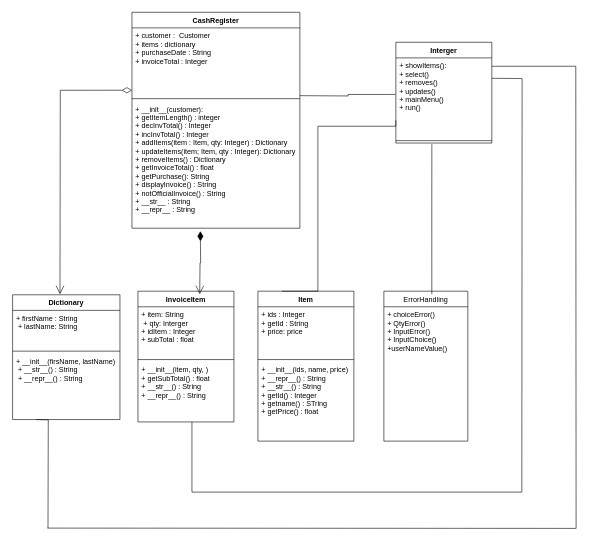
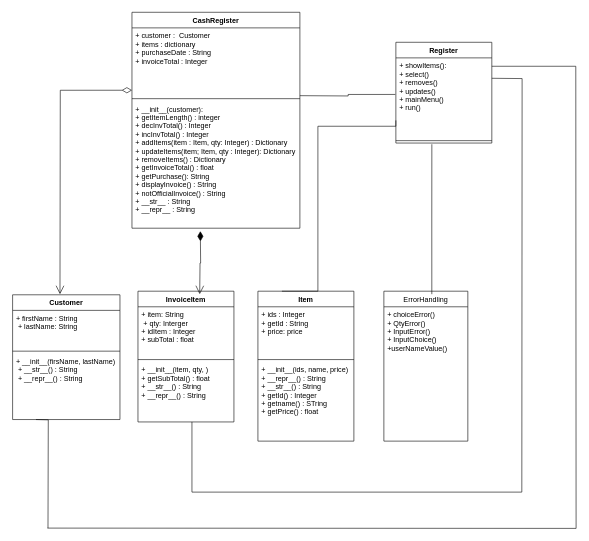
  <mxCell id="0" />
  <mxCell id="1" parent="0" />
  <mxCell id="2" value="InvoiceItem" style="swimlane;fontStyle=1;align=center;verticalAlign=top;childLayout=stackLayout;horizontal=1;startSize=26;horizontalStack=0;resizeParent=1;resizeParentMax=0;resizeLast=0;collapsible=1;marginBottom=0;" vertex="1" parent="1"><mxGeometry x="229" y="485" width="160" height="218" as="geometry" /></mxCell>
  <mxCell id="3" value="+ item: String&#10; + qty: Interger&#10;+ idItem : Integer&#10;+ subTotal : float" style="text;strokeColor=none;fillColor=none;align=left;verticalAlign=top;spacingLeft=4;spacingRight=4;overflow=hidden;rotatable=0;points=[[0,0.5],[1,0.5]];portConstraint=eastwest;" vertex="1" parent="2"><mxGeometry y="26" width="160" height="84" as="geometry" /></mxCell>
  <mxCell id="4" value="" style="line;strokeWidth=1;fillColor=none;align=left;verticalAlign=middle;spacingTop=-1;spacingLeft=3;spacingRight=3;rotatable=0;labelPosition=right;points=[];portConstraint=eastwest;strokeColor=inherit;" vertex="1" parent="2"><mxGeometry y="110" width="160" height="8" as="geometry" /></mxCell>
  <mxCell id="5" value="+ __init__(item, qty, )&#10;+ getSubTotal() : float&#10;+ __str__() : String&#10;+ __repr__() : String" style="text;strokeColor=none;fillColor=none;align=left;verticalAlign=top;spacingLeft=4;spacingRight=4;overflow=hidden;rotatable=0;points=[[0,0.5],[1,0.5]];portConstraint=eastwest;" vertex="1" parent="2"><mxGeometry y="118" width="160" height="100" as="geometry" /></mxCell>
  <mxCell id="6" value="CashRegister" style="swimlane;fontStyle=1;align=center;verticalAlign=top;childLayout=stackLayout;horizontal=1;startSize=26;horizontalStack=0;resizeParent=1;resizeParentMax=0;resizeLast=0;collapsible=1;marginBottom=0;" vertex="1" parent="1"><mxGeometry x="219" y="20" width="280" height="360" as="geometry" /></mxCell>
  <mxCell id="7" value="+ customer :  Customer&#10;+ items : dictionary&#10;+ purchaseDate : String&#10;+ invoiceTotal : Integer" style="text;strokeColor=none;fillColor=none;align=left;verticalAlign=top;spacingLeft=4;spacingRight=4;overflow=hidden;rotatable=0;points=[[0,0.5],[1,0.5]];portConstraint=eastwest;" vertex="1" parent="6"><mxGeometry y="26" width="280" height="114" as="geometry" /></mxCell>
  <mxCell id="8" value="" style="line;strokeWidth=1;fillColor=none;align=left;verticalAlign=middle;spacingTop=-1;spacingLeft=3;spacingRight=3;rotatable=0;labelPosition=right;points=[];portConstraint=eastwest;strokeColor=inherit;" vertex="1" parent="6"><mxGeometry y="140" width="280" height="8" as="geometry" /></mxCell>
  <mxCell id="9" value="+ __init__(customer):&#10;+ getItemLength() : integer&#10;+ decInvTotal() : Integer&#10;+ incInvTotal() : Integer&#10;+ addItems(item : Item, qty: Integer) : Dictionary&#10;+ updateItems(item; Item, qty : Integer): Dictionary&#10;+ removeItems() : Dictionary&#10;+ getInvoiceTotal() : float&#10;+ getPurchase(): String&#10;+ displayInvoice() : String&#10;+ notOfficialInvoice() : String &#10;+ __str__ : String&#10;+ __repr__ : String&#10;" style="text;strokeColor=none;fillColor=none;align=left;verticalAlign=top;spacingLeft=4;spacingRight=4;overflow=hidden;rotatable=0;points=[[0,0.5],[1,0.5]];portConstraint=eastwest;" vertex="1" parent="6"><mxGeometry y="148" width="280" height="212" as="geometry" /></mxCell>
- <mxCell id="10" value="Dictionary" style="swimlane;fontStyle=1;align=center;verticalAlign=top;childLayout=stackLayout;horizontal=1;startSize=26;horizontalStack=0;resizeParent=1;resizeParentMax=0;resizeLast=0;collapsible=1;marginBottom=0;" vertex="1" parent="1"><mxGeometry x="20" y="491" width="179" height="208" as="geometry" /></mxCell>
+ <mxCell id="10" value="Customer" style="swimlane;fontStyle=1;align=center;verticalAlign=top;childLayout=stackLayout;horizontal=1;startSize=26;horizontalStack=0;resizeParent=1;resizeParentMax=0;resizeLast=0;collapsible=1;marginBottom=0;" vertex="1" parent="1"><mxGeometry x="20" y="491" width="179" height="208" as="geometry" /></mxCell>
  <mxCell id="11" value="+ firstName : String&#10; + lastName: String" style="text;strokeColor=none;fillColor=none;align=left;verticalAlign=top;spacingLeft=4;spacingRight=4;overflow=hidden;rotatable=0;points=[[0,0.5],[1,0.5]];portConstraint=eastwest;" vertex="1" parent="10"><mxGeometry y="26" width="179" height="64" as="geometry" /></mxCell>
  <mxCell id="12" value="" style="line;strokeWidth=1;fillColor=none;align=left;verticalAlign=middle;spacingTop=-1;spacingLeft=3;spacingRight=3;rotatable=0;labelPosition=right;points=[];portConstraint=eastwest;strokeColor=inherit;" vertex="1" parent="10"><mxGeometry y="90" width="179" height="8" as="geometry" /></mxCell>
  <mxCell id="13" value="+ __init__(firsName, lastName)&#10; + __str__() : String&#10; + __repr__() : String" style="text;strokeColor=none;fillColor=none;align=left;verticalAlign=top;spacingLeft=4;spacingRight=4;overflow=hidden;rotatable=0;points=[[0,0.5],[1,0.5]];portConstraint=eastwest;" vertex="1" parent="10"><mxGeometry y="98" width="179" height="110" as="geometry" /></mxCell>
  <mxCell id="14" value="" style="endArrow=open;html=1;endSize=12;startArrow=diamondThin;startSize=14;startFill=1;edgeStyle=orthogonalEdgeStyle;align=left;verticalAlign=bottom;rounded=0;entryX=0.581;entryY=0;entryDx=0;entryDy=0;entryPerimeter=0;exitX=0.4;exitY=1;exitDx=0;exitDy=0;exitPerimeter=0;" edge="1" parent="1"><mxGeometry x="-1" y="3" relative="1" as="geometry"><mxPoint x="333" y="385" as="sourcePoint" /><mxPoint x="331.96" y="490" as="targetPoint" /></mxGeometry></mxCell>
  <mxCell id="15" value="Item" style="swimlane;fontStyle=1;align=center;verticalAlign=top;childLayout=stackLayout;horizontal=1;startSize=26;horizontalStack=0;resizeParent=1;resizeParentMax=0;resizeLast=0;collapsible=1;marginBottom=0;" vertex="1" parent="1"><mxGeometry x="429" y="485" width="160" height="250" as="geometry" /></mxCell>
  <mxCell id="16" value="+ ids : Integer&#10;+ getId : String&#10;+ price: price" style="text;strokeColor=none;fillColor=none;align=left;verticalAlign=top;spacingLeft=4;spacingRight=4;overflow=hidden;rotatable=0;points=[[0,0.5],[1,0.5]];portConstraint=eastwest;" vertex="1" parent="15"><mxGeometry y="26" width="160" height="84" as="geometry" /></mxCell>
  <mxCell id="17" value="" style="line;strokeWidth=1;fillColor=none;align=left;verticalAlign=middle;spacingTop=-1;spacingLeft=3;spacingRight=3;rotatable=0;labelPosition=right;points=[];portConstraint=eastwest;strokeColor=inherit;" vertex="1" parent="15"><mxGeometry y="110" width="160" height="8" as="geometry" /></mxCell>
  <mxCell id="18" value="+ __init__(ids, name, price)&#10;+ __repr__() : String&#10;+ __str__() : String&#10;+ getId() : Integer&#10;+ getname() : STring&#10;+ getPrice() : float" style="text;strokeColor=none;fillColor=none;align=left;verticalAlign=top;spacingLeft=4;spacingRight=4;overflow=hidden;rotatable=0;points=[[0,0.5],[1,0.5]];portConstraint=eastwest;" vertex="1" parent="15"><mxGeometry y="118" width="160" height="132" as="geometry" /></mxCell>
- <mxCell id="19" value="Interger" style="swimlane;fontStyle=1;align=center;verticalAlign=top;childLayout=stackLayout;horizontal=1;startSize=26;horizontalStack=0;resizeParent=1;resizeParentMax=0;resizeLast=0;collapsible=1;marginBottom=0;" vertex="1" parent="1"><mxGeometry x="659" y="70" width="160" height="168" as="geometry" /></mxCell>
+ <mxCell id="19" value="Register" style="swimlane;fontStyle=1;align=center;verticalAlign=top;childLayout=stackLayout;horizontal=1;startSize=26;horizontalStack=0;resizeParent=1;resizeParentMax=0;resizeLast=0;collapsible=1;marginBottom=0;" vertex="1" parent="1"><mxGeometry x="659" y="70" width="160" height="168" as="geometry" /></mxCell>
  <mxCell id="20" value="+ showItems():&#10;+ select()&#10;+ removes()&#10;+ updates()&#10;+ mainMenu()&#10;+ run()" style="text;strokeColor=none;fillColor=none;align=left;verticalAlign=top;spacingLeft=4;spacingRight=4;overflow=hidden;rotatable=0;points=[[0,0.5],[1,0.5]];portConstraint=eastwest;" vertex="1" parent="19"><mxGeometry y="26" width="160" height="134" as="geometry" /></mxCell>
  <mxCell id="21" value="" style="line;strokeWidth=1;fillColor=none;align=left;verticalAlign=middle;spacingTop=-1;spacingLeft=3;spacingRight=3;rotatable=0;labelPosition=right;points=[];portConstraint=eastwest;strokeColor=inherit;" vertex="1" parent="19"><mxGeometry y="160" width="160" height="8" as="geometry" /></mxCell>
  <mxCell id="22" value="ErrorHandling" style="swimlane;fontStyle=0;childLayout=stackLayout;horizontal=1;startSize=26;fillColor=none;horizontalStack=0;resizeParent=1;resizeParentMax=0;resizeLast=0;collapsible=1;marginBottom=0;" vertex="1" parent="1"><mxGeometry x="639" y="485" width="140" height="250" as="geometry" /></mxCell>
  <mxCell id="23" value="+ choiceError() &#10;+ QtyError()&#10;+ InputError()&#10;+ InputChoice()&#10;+userNameValue()" style="text;strokeColor=none;fillColor=none;align=left;verticalAlign=top;spacingLeft=4;spacingRight=4;overflow=hidden;rotatable=0;points=[[0,0.5],[1,0.5]];portConstraint=eastwest;" vertex="1" parent="22"><mxGeometry y="26" width="140" height="224" as="geometry" /></mxCell>
  <mxCell id="24" value="" style="endArrow=none;html=1;edgeStyle=orthogonalEdgeStyle;rounded=0;exitX=0.571;exitY=0.02;exitDx=0;exitDy=0;exitPerimeter=0;" edge="1" parent="1" source="22"><mxGeometry relative="1" as="geometry"><mxPoint x="729" y="480" as="sourcePoint" /><mxPoint x="719" y="240" as="targetPoint" /></mxGeometry></mxCell>
  <mxCell id="25" value="" style="endArrow=none;html=1;edgeStyle=orthogonalEdgeStyle;rounded=0;entryX=-0.006;entryY=0.455;entryDx=0;entryDy=0;entryPerimeter=0;" edge="1" parent="1" target="20"><mxGeometry relative="1" as="geometry"><mxPoint x="499" y="159" as="sourcePoint" /><mxPoint x="579" y="160" as="targetPoint" /></mxGeometry></mxCell>
  <mxCell id="26" value="" style="endArrow=none;html=1;edgeStyle=orthogonalEdgeStyle;rounded=0;entryX=0;entryY=0.778;entryDx=0;entryDy=0;entryPerimeter=0;exitX=0.25;exitY=0;exitDx=0;exitDy=0;" edge="1" parent="1" source="15" target="20"><mxGeometry relative="1" as="geometry"><mxPoint x="469" y="430" as="sourcePoint" /><mxPoint x="629" y="230" as="targetPoint" /><Array as="points"><mxPoint x="529" y="485" /><mxPoint x="529" y="210" /></Array></mxGeometry></mxCell>
  <mxCell id="27" value="" style="endArrow=none;html=1;edgeStyle=orthogonalEdgeStyle;rounded=0;" edge="1" parent="1"><mxGeometry relative="1" as="geometry"><mxPoint x="819" y="130.04" as="sourcePoint" /><mxPoint x="869" y="820" as="targetPoint" /></mxGeometry></mxCell>
  <mxCell id="28" value="" style="endArrow=none;html=1;edgeStyle=orthogonalEdgeStyle;rounded=0;" edge="1" parent="1"><mxGeometry relative="1" as="geometry"><mxPoint x="319" y="820" as="sourcePoint" /><mxPoint x="869" y="820" as="targetPoint" /></mxGeometry></mxCell>
  <mxCell id="29" value="" style="endArrow=none;html=1;edgeStyle=orthogonalEdgeStyle;rounded=0;" edge="1" parent="1"><mxGeometry relative="1" as="geometry"><mxPoint x="319" y="820" as="sourcePoint" /><mxPoint x="319" y="703" as="targetPoint" /></mxGeometry></mxCell>
  <mxCell id="30" value="" style="endArrow=none;html=1;edgeStyle=orthogonalEdgeStyle;rounded=0;" edge="1" parent="1"><mxGeometry relative="1" as="geometry"><mxPoint x="59" y="699" as="sourcePoint" /><mxPoint x="79" y="880" as="targetPoint" /></mxGeometry></mxCell>
  <mxCell id="31" value="" style="endArrow=none;html=1;edgeStyle=orthogonalEdgeStyle;rounded=0;" edge="1" parent="1"><mxGeometry relative="1" as="geometry"><mxPoint x="78" y="880" as="sourcePoint" /><mxPoint x="959" y="110" as="targetPoint" /></mxGeometry></mxCell>
  <mxCell id="32" value="" style="endArrow=none;html=1;edgeStyle=orthogonalEdgeStyle;rounded=0;" edge="1" parent="1"><mxGeometry relative="1" as="geometry"><mxPoint x="819" y="110" as="sourcePoint" /><mxPoint x="959" y="110" as="targetPoint" /></mxGeometry></mxCell>
  <mxCell id="33" value="" style="endArrow=open;html=1;endSize=12;startArrow=diamondThin;startSize=14;startFill=0;edgeStyle=orthogonalEdgeStyle;align=left;verticalAlign=bottom;rounded=0;exitX=0;exitY=0.912;exitDx=0;exitDy=0;exitPerimeter=0;" edge="1" parent="1" source="7"><mxGeometry x="-1" y="3" relative="1" as="geometry"><mxPoint x="19" y="153.58" as="sourcePoint" /><mxPoint x="99" y="490" as="targetPoint" /></mxGeometry></mxCell>
